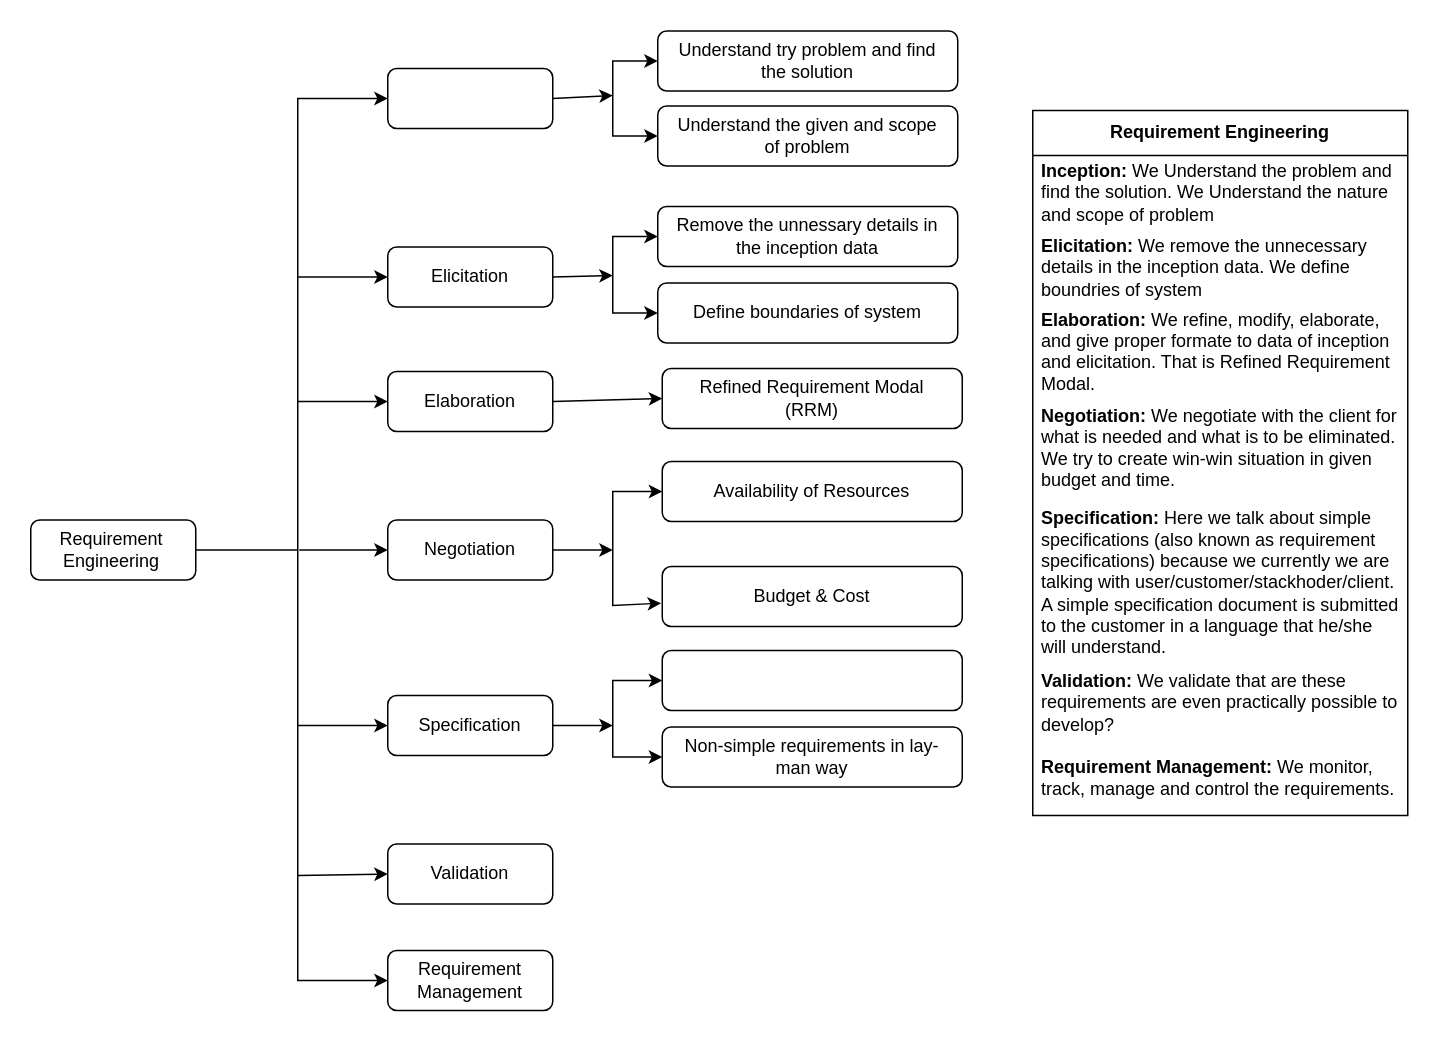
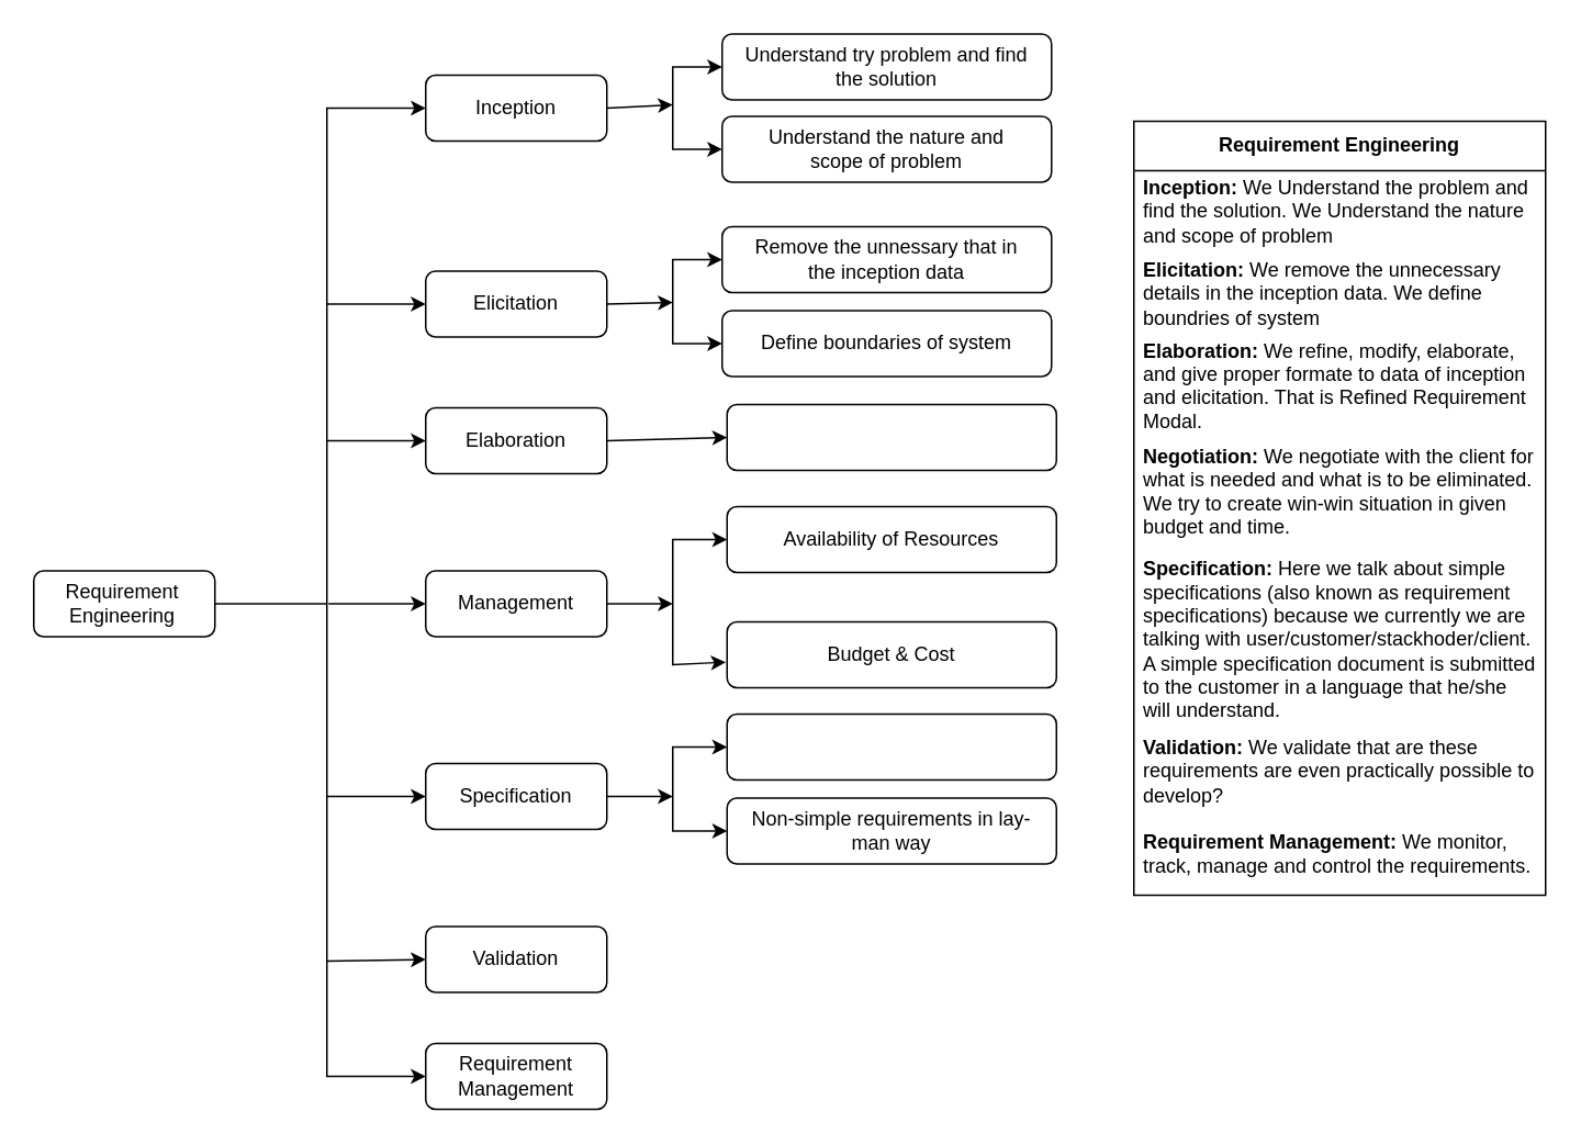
  <mxCell id="0" />
  <mxCell id="1" parent="0" />
  <mxCell id="2" value="&lt;b&gt;Requirement Engineering&lt;/b&gt;" style="swimlane;fontStyle=0;childLayout=stackLayout;horizontal=1;startSize=30;horizontalStack=0;resizeParent=1;resizeParentMax=0;resizeLast=0;collapsible=1;marginBottom=0;whiteSpace=wrap;html=1;" vertex="1" parent="1"><mxGeometry x="688" y="73" width="250" height="470" as="geometry" /></mxCell>
  <mxCell id="3" value="&lt;b&gt;Inception:&lt;/b&gt;&amp;nbsp;We Understand the problem and find the solution. We&amp;nbsp;Understand the nature and scope of problem" style="text;strokeColor=none;fillColor=none;align=left;verticalAlign=middle;spacingLeft=4;spacingRight=4;overflow=hidden;points=[[0,0.5],[1,0.5]];portConstraint=eastwest;rotatable=0;whiteSpace=wrap;html=1;" vertex="1" parent="2"><mxGeometry y="30" width="250" height="50" as="geometry" /></mxCell>
  <mxCell id="4" value="&lt;b&gt;Elicitation:&lt;/b&gt; We remove the unnecessary details in the inception data. We define boundries of system" style="text;strokeColor=none;fillColor=none;align=left;verticalAlign=middle;spacingLeft=4;spacingRight=4;overflow=hidden;points=[[0,0.5],[1,0.5]];portConstraint=eastwest;rotatable=0;whiteSpace=wrap;html=1;" vertex="1" parent="2"><mxGeometry y="80" width="250" height="50" as="geometry" /></mxCell>
  <mxCell id="5" value="&lt;b&gt;Elaboration:&lt;/b&gt; We refine, modify, elaborate, and give proper formate to data of inception and elicitation. That is Refined Requirement Modal." style="text;strokeColor=none;fillColor=none;align=left;verticalAlign=middle;spacingLeft=4;spacingRight=4;overflow=hidden;points=[[0,0.5],[1,0.5]];portConstraint=eastwest;rotatable=0;whiteSpace=wrap;html=1;" vertex="1" parent="2"><mxGeometry y="130" width="250" height="60" as="geometry" /></mxCell>
  <mxCell id="6" value="&lt;b&gt;Negotiation: &lt;/b&gt;We negotiate with the client for what is needed and what is to be eliminated. We try to create win-win situation in given budget and time.&lt;b&gt;&amp;nbsp;&lt;/b&gt;" style="text;strokeColor=none;fillColor=none;align=left;verticalAlign=middle;spacingLeft=4;spacingRight=4;overflow=hidden;points=[[0,0.5],[1,0.5]];portConstraint=eastwest;rotatable=0;whiteSpace=wrap;html=1;" vertex="1" parent="2"><mxGeometry y="190" width="250" height="70" as="geometry" /></mxCell>
  <mxCell id="7" value="&lt;b&gt;Specification:&lt;/b&gt;&amp;nbsp;Here we talk about simple specifications (also known as requirement specifications) because we currently we are talking with user/customer/stackhoder/client.&lt;br&gt;A simple specification document is submitted to the customer in a language that he/she will understand." style="text;strokeColor=none;fillColor=none;align=left;verticalAlign=middle;spacingLeft=4;spacingRight=4;overflow=hidden;points=[[0,0.5],[1,0.5]];portConstraint=eastwest;rotatable=0;whiteSpace=wrap;html=1;" vertex="1" parent="2"><mxGeometry y="260" width="250" height="110" as="geometry" /></mxCell>
  <mxCell id="8" value="&lt;b&gt;Validation: &lt;/b&gt;We validate that are these requirements are even practically possible to develop?" style="text;strokeColor=none;fillColor=none;align=left;verticalAlign=middle;spacingLeft=4;spacingRight=4;overflow=hidden;points=[[0,0.5],[1,0.5]];portConstraint=eastwest;rotatable=0;whiteSpace=wrap;html=1;" vertex="1" parent="2"><mxGeometry y="370" width="250" height="50" as="geometry" /></mxCell>
  <mxCell id="9" value="&lt;b&gt;Requirement Management: &lt;/b&gt;We monitor, track, manage and control the requirements." style="text;strokeColor=none;fillColor=none;align=left;verticalAlign=middle;spacingLeft=4;spacingRight=4;overflow=hidden;points=[[0,0.5],[1,0.5]];portConstraint=eastwest;rotatable=0;whiteSpace=wrap;html=1;" vertex="1" parent="2"><mxGeometry y="420" width="250" height="50" as="geometry" /></mxCell>
  <mxCell id="10" value="" style="rounded=1;whiteSpace=wrap;html=1;" vertex="1" parent="1"><mxGeometry x="20" y="346" width="110" height="40" as="geometry" /></mxCell>
  <mxCell id="11" value="Requirement Engineering" style="text;html=1;strokeColor=none;fillColor=none;align=center;verticalAlign=middle;whiteSpace=wrap;rounded=0;" vertex="1" parent="1"><mxGeometry x="29" y="351" width="90" height="30" as="geometry" /></mxCell>
  <mxCell id="12" value="" style="rounded=1;whiteSpace=wrap;html=1;" vertex="1" parent="1"><mxGeometry x="258" y="45" width="110" height="40" as="geometry" /></mxCell>
+ <mxCell id="13" value="Inception" style="text;html=1;strokeColor=none;fillColor=none;align=center;verticalAlign=middle;whiteSpace=wrap;rounded=0;" vertex="1" parent="1"><mxGeometry x="268" y="50" width="90" height="30" as="geometry" /></mxCell>
  <mxCell id="14" value="" style="rounded=1;whiteSpace=wrap;html=1;" vertex="1" parent="1"><mxGeometry x="258" y="164" width="110" height="40" as="geometry" /></mxCell>
  <mxCell id="15" value="Elicitation" style="text;html=1;strokeColor=none;fillColor=none;align=center;verticalAlign=middle;whiteSpace=wrap;rounded=0;" vertex="1" parent="1"><mxGeometry x="268" y="169" width="90" height="30" as="geometry" /></mxCell>
  <mxCell id="16" value="" style="rounded=1;whiteSpace=wrap;html=1;" vertex="1" parent="1"><mxGeometry x="258" y="247" width="110" height="40" as="geometry" /></mxCell>
  <mxCell id="17" value="Elaboration" style="text;html=1;strokeColor=none;fillColor=none;align=center;verticalAlign=middle;whiteSpace=wrap;rounded=0;" vertex="1" parent="1"><mxGeometry x="268" y="252" width="90" height="30" as="geometry" /></mxCell>
  <mxCell id="18" value="" style="rounded=1;whiteSpace=wrap;html=1;" vertex="1" parent="1"><mxGeometry x="258" y="346" width="110" height="40" as="geometry" /></mxCell>
- <mxCell id="19" value="Negotiation" style="text;html=1;strokeColor=none;fillColor=none;align=center;verticalAlign=middle;whiteSpace=wrap;rounded=0;" vertex="1" parent="1"><mxGeometry x="268" y="351" width="90" height="30" as="geometry" /></mxCell>
+ <mxCell id="19" value="Management" style="text;html=1;strokeColor=none;fillColor=none;align=center;verticalAlign=middle;whiteSpace=wrap;rounded=0;" vertex="1" parent="1"><mxGeometry x="268" y="351" width="90" height="30" as="geometry" /></mxCell>
  <mxCell id="20" value="" style="rounded=1;whiteSpace=wrap;html=1;" vertex="1" parent="1"><mxGeometry x="258" y="463" width="110" height="40" as="geometry" /></mxCell>
  <mxCell id="21" value="Specification" style="text;html=1;strokeColor=none;fillColor=none;align=center;verticalAlign=middle;whiteSpace=wrap;rounded=0;" vertex="1" parent="1"><mxGeometry x="268" y="468" width="90" height="30" as="geometry" /></mxCell>
  <mxCell id="22" value="" style="rounded=1;whiteSpace=wrap;html=1;" vertex="1" parent="1"><mxGeometry x="258" y="562" width="110" height="40" as="geometry" /></mxCell>
  <mxCell id="23" value="Validation" style="text;html=1;strokeColor=none;fillColor=none;align=center;verticalAlign=middle;whiteSpace=wrap;rounded=0;" vertex="1" parent="1"><mxGeometry x="268" y="567" width="90" height="30" as="geometry" /></mxCell>
  <mxCell id="24" value="" style="rounded=1;whiteSpace=wrap;html=1;" vertex="1" parent="1"><mxGeometry x="438" y="20" width="200" height="40" as="geometry" /></mxCell>
  <mxCell id="25" value="Understand try problem and find the solution" style="text;html=1;strokeColor=none;fillColor=none;align=center;verticalAlign=middle;whiteSpace=wrap;rounded=0;" vertex="1" parent="1"><mxGeometry x="448" y="25" width="180" height="30" as="geometry" /></mxCell>
  <mxCell id="26" value="" style="rounded=1;whiteSpace=wrap;html=1;" vertex="1" parent="1"><mxGeometry x="438" y="70" width="200" height="40" as="geometry" /></mxCell>
- <mxCell id="27" value="Understand the given and scope of problem" style="text;html=1;strokeColor=none;fillColor=none;align=center;verticalAlign=middle;whiteSpace=wrap;rounded=0;" vertex="1" parent="1"><mxGeometry x="448" y="75" width="180" height="30" as="geometry" /></mxCell>
+ <mxCell id="27" value="Understand the nature and scope of problem" style="text;html=1;strokeColor=none;fillColor=none;align=center;verticalAlign=middle;whiteSpace=wrap;rounded=0;" vertex="1" parent="1"><mxGeometry x="448" y="75" width="180" height="30" as="geometry" /></mxCell>
  <mxCell id="28" value="" style="rounded=1;whiteSpace=wrap;html=1;" vertex="1" parent="1"><mxGeometry x="438" y="137" width="200" height="40" as="geometry" /></mxCell>
- <mxCell id="29" value="Remove the unnessary details in the inception data" style="text;html=1;strokeColor=none;fillColor=none;align=center;verticalAlign=middle;whiteSpace=wrap;rounded=0;" vertex="1" parent="1"><mxGeometry x="448" y="142" width="180" height="30" as="geometry" /></mxCell>
+ <mxCell id="29" value="Remove the unnessary that in the inception data" style="text;html=1;strokeColor=none;fillColor=none;align=center;verticalAlign=middle;whiteSpace=wrap;rounded=0;" vertex="1" parent="1"><mxGeometry x="448" y="142" width="180" height="30" as="geometry" /></mxCell>
  <mxCell id="30" value="" style="rounded=1;whiteSpace=wrap;html=1;" vertex="1" parent="1"><mxGeometry x="438" y="188" width="200" height="40" as="geometry" /></mxCell>
  <mxCell id="31" value="Define boundaries of system" style="text;html=1;strokeColor=none;fillColor=none;align=center;verticalAlign=middle;whiteSpace=wrap;rounded=0;" vertex="1" parent="1"><mxGeometry x="448" y="193" width="180" height="30" as="geometry" /></mxCell>
  <mxCell id="32" value="" style="rounded=1;whiteSpace=wrap;html=1;" vertex="1" parent="1"><mxGeometry x="441" y="245" width="200" height="40" as="geometry" /></mxCell>
- <mxCell id="33" value="Refined Requirement Modal (RRM)" style="text;html=1;strokeColor=none;fillColor=none;align=center;verticalAlign=middle;whiteSpace=wrap;rounded=0;" vertex="1" parent="1"><mxGeometry x="451" y="250" width="180" height="30" as="geometry" /></mxCell>
  <mxCell id="34" value="" style="endArrow=classic;html=1;rounded=0;exitX=1;exitY=0.5;exitDx=0;exitDy=0;" edge="1" parent="1" source="12"><mxGeometry width="50" height="50" relative="1" as="geometry"><mxPoint x="317" y="153" as="sourcePoint" /><mxPoint x="408" y="63" as="targetPoint" /></mxGeometry></mxCell>
  <mxCell id="35" value="" style="endArrow=classic;startArrow=classic;html=1;rounded=0;entryX=0;entryY=0.5;entryDx=0;entryDy=0;exitX=0;exitY=0.5;exitDx=0;exitDy=0;" edge="1" parent="1" source="26" target="24"><mxGeometry width="50" height="50" relative="1" as="geometry"><mxPoint x="375" y="107" as="sourcePoint" /><mxPoint x="425" y="57" as="targetPoint" /><Array as="points"><mxPoint x="408" y="90" /><mxPoint x="408" y="63" /><mxPoint x="408" y="40" /></Array></mxGeometry></mxCell>
  <mxCell id="36" value="" style="endArrow=classic;startArrow=classic;html=1;rounded=0;entryX=0;entryY=0.5;entryDx=0;entryDy=0;exitX=0;exitY=0.5;exitDx=0;exitDy=0;" edge="1" parent="1" source="30" target="28"><mxGeometry width="50" height="50" relative="1" as="geometry"><mxPoint x="379" y="213" as="sourcePoint" /><mxPoint x="429" y="163" as="targetPoint" /><Array as="points"><mxPoint x="408" y="208" /><mxPoint x="408" y="183" /><mxPoint x="408" y="157" /></Array></mxGeometry></mxCell>
  <mxCell id="37" value="" style="endArrow=classic;html=1;rounded=0;exitX=1;exitY=0.5;exitDx=0;exitDy=0;" edge="1" parent="1" source="14"><mxGeometry width="50" height="50" relative="1" as="geometry"><mxPoint x="338" y="203" as="sourcePoint" /><mxPoint x="408" y="183" as="targetPoint" /></mxGeometry></mxCell>
  <mxCell id="38" value="" style="rounded=1;whiteSpace=wrap;html=1;" vertex="1" parent="1"><mxGeometry x="441" y="307" width="200" height="40" as="geometry" /></mxCell>
  <mxCell id="39" value="Availability of Resources" style="text;html=1;strokeColor=none;fillColor=none;align=center;verticalAlign=middle;whiteSpace=wrap;rounded=0;" vertex="1" parent="1"><mxGeometry x="451" y="312" width="180" height="30" as="geometry" /></mxCell>
  <mxCell id="40" value="" style="rounded=1;whiteSpace=wrap;html=1;" vertex="1" parent="1"><mxGeometry x="441" y="377" width="200" height="40" as="geometry" /></mxCell>
  <mxCell id="41" value="Budget &amp;amp; Cost" style="text;html=1;strokeColor=none;fillColor=none;align=center;verticalAlign=middle;whiteSpace=wrap;rounded=0;" vertex="1" parent="1"><mxGeometry x="451" y="382" width="180" height="30" as="geometry" /></mxCell>
  <mxCell id="42" value="" style="endArrow=classic;html=1;rounded=0;entryX=0;entryY=0.5;entryDx=0;entryDy=0;exitX=1;exitY=0.5;exitDx=0;exitDy=0;" edge="1" parent="1" source="16" target="32"><mxGeometry width="50" height="50" relative="1" as="geometry"><mxPoint x="368" y="309" as="sourcePoint" /><mxPoint x="418" y="259" as="targetPoint" /></mxGeometry></mxCell>
  <mxCell id="43" value="" style="endArrow=classic;startArrow=classic;html=1;rounded=0;entryX=0;entryY=0.5;entryDx=0;entryDy=0;exitX=-0.004;exitY=0.611;exitDx=0;exitDy=0;exitPerimeter=0;" edge="1" parent="1" source="40" target="38"><mxGeometry width="50" height="50" relative="1" as="geometry"><mxPoint x="378" y="381" as="sourcePoint" /><mxPoint x="428" y="331" as="targetPoint" /><Array as="points"><mxPoint x="408" y="403" /><mxPoint x="408" y="363" /><mxPoint x="408" y="327" /></Array></mxGeometry></mxCell>
  <mxCell id="44" value="" style="endArrow=classic;html=1;rounded=0;exitX=1;exitY=0.5;exitDx=0;exitDy=0;" edge="1" parent="1" source="18"><mxGeometry width="50" height="50" relative="1" as="geometry"><mxPoint x="318" y="436" as="sourcePoint" /><mxPoint x="408" y="366" as="targetPoint" /></mxGeometry></mxCell>
  <mxCell id="45" value="" style="rounded=1;whiteSpace=wrap;html=1;" vertex="1" parent="1"><mxGeometry x="441" y="433" width="200" height="40" as="geometry" /></mxCell>
  <mxCell id="46" value="" style="rounded=1;whiteSpace=wrap;html=1;" vertex="1" parent="1"><mxGeometry x="441" y="484" width="200" height="40" as="geometry" /></mxCell>
  <mxCell id="47" value="Non-simple requirements in lay-man way" style="text;html=1;strokeColor=none;fillColor=none;align=center;verticalAlign=middle;whiteSpace=wrap;rounded=0;" vertex="1" parent="1"><mxGeometry x="451" y="489" width="180" height="30" as="geometry" /></mxCell>
  <mxCell id="48" value="" style="endArrow=classic;startArrow=classic;html=1;rounded=0;entryX=0;entryY=0.5;entryDx=0;entryDy=0;exitX=0;exitY=0.5;exitDx=0;exitDy=0;" edge="1" parent="1" source="46" target="45"><mxGeometry width="50" height="50" relative="1" as="geometry"><mxPoint x="387" y="503" as="sourcePoint" /><mxPoint x="437" y="453" as="targetPoint" /><Array as="points"><mxPoint x="408" y="504" /><mxPoint x="408" y="473" /><mxPoint x="408" y="453" /></Array></mxGeometry></mxCell>
  <mxCell id="49" value="" style="endArrow=classic;html=1;rounded=0;exitX=1;exitY=0.5;exitDx=0;exitDy=0;" edge="1" parent="1" source="20"><mxGeometry width="50" height="50" relative="1" as="geometry"><mxPoint x="336" y="575" as="sourcePoint" /><mxPoint x="408" y="483" as="targetPoint" /></mxGeometry></mxCell>
  <mxCell id="50" value="" style="rounded=1;whiteSpace=wrap;html=1;" vertex="1" parent="1"><mxGeometry x="258" y="633" width="110" height="40" as="geometry" /></mxCell>
  <mxCell id="51" value="Requirement Management" style="text;html=1;strokeColor=none;fillColor=none;align=center;verticalAlign=middle;whiteSpace=wrap;rounded=0;" vertex="1" parent="1"><mxGeometry x="268" y="638" width="90" height="30" as="geometry" /></mxCell>
  <mxCell id="52" value="" style="endArrow=classic;startArrow=classic;html=1;rounded=0;entryX=0;entryY=0.5;entryDx=0;entryDy=0;exitX=0;exitY=0.5;exitDx=0;exitDy=0;" edge="1" parent="1" source="50" target="12"><mxGeometry width="50" height="50" relative="1" as="geometry"><mxPoint x="158" y="282" as="sourcePoint" /><mxPoint x="208" y="232" as="targetPoint" /><Array as="points"><mxPoint x="198" y="653" /><mxPoint x="198" y="353" /><mxPoint x="198" y="65" /></Array></mxGeometry></mxCell>
  <mxCell id="53" value="" style="endArrow=none;html=1;rounded=0;exitX=1;exitY=0.5;exitDx=0;exitDy=0;" edge="1" parent="1" source="10"><mxGeometry width="50" height="50" relative="1" as="geometry"><mxPoint x="48" y="511" as="sourcePoint" /><mxPoint x="198" y="366" as="targetPoint" /><Array as="points" /></mxGeometry></mxCell>
  <mxCell id="54" value="" style="endArrow=classic;html=1;rounded=0;entryX=0;entryY=0.5;entryDx=0;entryDy=0;" edge="1" parent="1" target="14"><mxGeometry width="50" height="50" relative="1" as="geometry"><mxPoint x="198" y="184" as="sourcePoint" /><mxPoint x="169" y="197" as="targetPoint" /></mxGeometry></mxCell>
  <mxCell id="55" value="" style="endArrow=classic;html=1;rounded=0;entryX=0;entryY=0.5;entryDx=0;entryDy=0;" edge="1" parent="1" target="16"><mxGeometry width="50" height="50" relative="1" as="geometry"><mxPoint x="198" y="267" as="sourcePoint" /><mxPoint x="254" y="270" as="targetPoint" /></mxGeometry></mxCell>
  <mxCell id="56" value="" style="endArrow=classic;html=1;rounded=0;entryX=0;entryY=0.5;entryDx=0;entryDy=0;" edge="1" parent="1" target="18"><mxGeometry width="50" height="50" relative="1" as="geometry"><mxPoint x="199" y="366" as="sourcePoint" /><mxPoint x="259" y="364" as="targetPoint" /></mxGeometry></mxCell>
  <mxCell id="57" value="" style="endArrow=classic;html=1;rounded=0;entryX=0;entryY=0.5;entryDx=0;entryDy=0;" edge="1" parent="1" target="20"><mxGeometry width="50" height="50" relative="1" as="geometry"><mxPoint x="198" y="483" as="sourcePoint" /><mxPoint x="180" y="473" as="targetPoint" /></mxGeometry></mxCell>
  <mxCell id="58" value="" style="endArrow=classic;html=1;rounded=0;entryX=0;entryY=0.5;entryDx=0;entryDy=0;" edge="1" parent="1" target="22"><mxGeometry width="50" height="50" relative="1" as="geometry"><mxPoint x="198" y="583" as="sourcePoint" /><mxPoint x="248" y="573" as="targetPoint" /></mxGeometry></mxCell>
